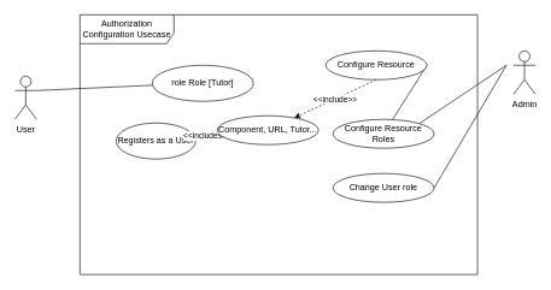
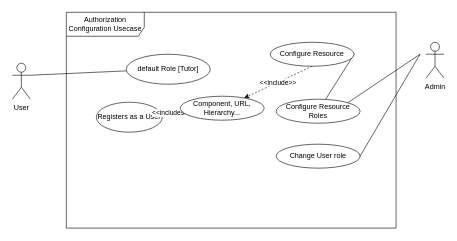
  <mxCell id="0" />
  <mxCell id="1" parent="0" />
  <mxCell id="2" value="Authorization Configuration Usecase" style="shape=umlFrame;whiteSpace=wrap;html=1;width=130;height=40;" vertex="1" parent="1"><mxGeometry x="110" y="20" width="550" height="360" as="geometry" /></mxCell>
  <mxCell id="3" style="edgeStyle=none;rounded=0;orthogonalLoop=1;jettySize=auto;html=1;exitX=1;exitY=0.333;exitDx=0;exitDy=0;exitPerimeter=0;endArrow=none;endFill=0;" edge="1" parent="1" source="4" target="7"><mxGeometry relative="1" as="geometry" /></mxCell>
  <mxCell id="4" value="User" style="shape=umlActor;verticalLabelPosition=bottom;verticalAlign=top;html=1;" vertex="1" parent="1"><mxGeometry x="20" y="105" width="30" height="60" as="geometry" /></mxCell>
  <mxCell id="5" value="Registers as a User" style="ellipse;whiteSpace=wrap;html=1;" vertex="1" parent="1"><mxGeometry x="160" y="170" width="110" height="50" as="geometry" /></mxCell>
  <mxCell id="6" value="&amp;lt;&amp;lt;includes&amp;gt;&amp;gt;" style="edgeStyle=none;rounded=0;orthogonalLoop=1;jettySize=auto;html=1;endArrow=classicThin;endFill=1;dashed=1;" edge="1" parent="1" source="5" target="12"><mxGeometry relative="1" as="geometry" /></mxCell>
- <mxCell id="7" value="role Role [Tutor]" style="ellipse;whiteSpace=wrap;html=1;" vertex="1" parent="1"><mxGeometry x="210" y="90" width="140" height="50" as="geometry" /></mxCell>
+ <mxCell id="7" value="default Role [Tutor]" style="ellipse;whiteSpace=wrap;html=1;" vertex="1" parent="1"><mxGeometry x="210" y="90" width="140" height="50" as="geometry" /></mxCell>
  <mxCell id="8" value="&amp;lt;&amp;lt;include&amp;gt;&amp;gt;" style="rounded=0;orthogonalLoop=1;jettySize=auto;html=1;exitX=0.5;exitY=1;exitDx=0;exitDy=0;dashed=1;" edge="1" parent="1" source="10" target="12"><mxGeometry relative="1" as="geometry" /></mxCell>
  <mxCell id="9" style="edgeStyle=none;rounded=0;orthogonalLoop=1;jettySize=auto;html=1;exitX=1;exitY=0.5;exitDx=0;exitDy=0;endArrow=none;endFill=0;" edge="1" parent="1" source="10" target="14"><mxGeometry relative="1" as="geometry" /></mxCell>
  <mxCell id="10" value="Configure Resource" style="ellipse;whiteSpace=wrap;html=1;" vertex="1" parent="1"><mxGeometry x="450" y="70" width="140" height="40" as="geometry" /></mxCell>
  <mxCell id="11" value="Admin" style="shape=umlActor;verticalLabelPosition=bottom;verticalAlign=top;html=1;" vertex="1" parent="1"><mxGeometry x="710" y="70" width="30" height="60" as="geometry" /></mxCell>
- <mxCell id="12" value="Component, URL, Tutor..." style="ellipse;whiteSpace=wrap;html=1;" vertex="1" parent="1"><mxGeometry x="300" y="160" width="140" height="40" as="geometry" /></mxCell>
+ <mxCell id="12" value="Component, URL, Hierarchy..." style="ellipse;whiteSpace=wrap;html=1;" vertex="1" parent="1"><mxGeometry x="300" y="160" width="140" height="40" as="geometry" /></mxCell>
  <mxCell id="13" style="edgeStyle=none;rounded=0;orthogonalLoop=1;jettySize=auto;html=1;exitX=1;exitY=0;exitDx=0;exitDy=0;endArrow=none;endFill=0;" edge="1" parent="1" source="14"><mxGeometry relative="1" as="geometry"><mxPoint x="700" y="90" as="targetPoint" /></mxGeometry></mxCell>
  <mxCell id="14" value="Configure Resource Roles" style="ellipse;whiteSpace=wrap;html=1;" vertex="1" parent="1"><mxGeometry x="460" y="165" width="140" height="40" as="geometry" /></mxCell>
  <mxCell id="15" style="edgeStyle=none;rounded=0;orthogonalLoop=1;jettySize=auto;html=1;exitX=1;exitY=0.5;exitDx=0;exitDy=0;endArrow=none;endFill=0;" edge="1" parent="1" source="16"><mxGeometry relative="1" as="geometry"><mxPoint x="700" y="90" as="targetPoint" /></mxGeometry></mxCell>
  <mxCell id="16" value="Change User role" style="ellipse;whiteSpace=wrap;html=1;" vertex="1" parent="1"><mxGeometry x="460" y="240" width="140" height="40" as="geometry" /></mxCell>
